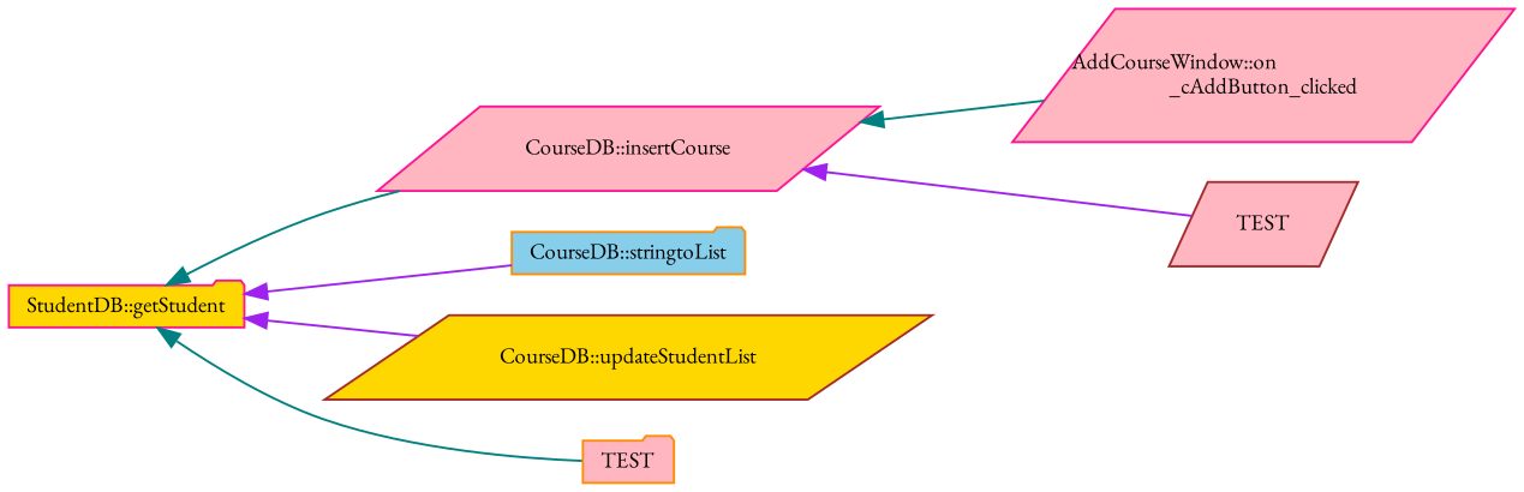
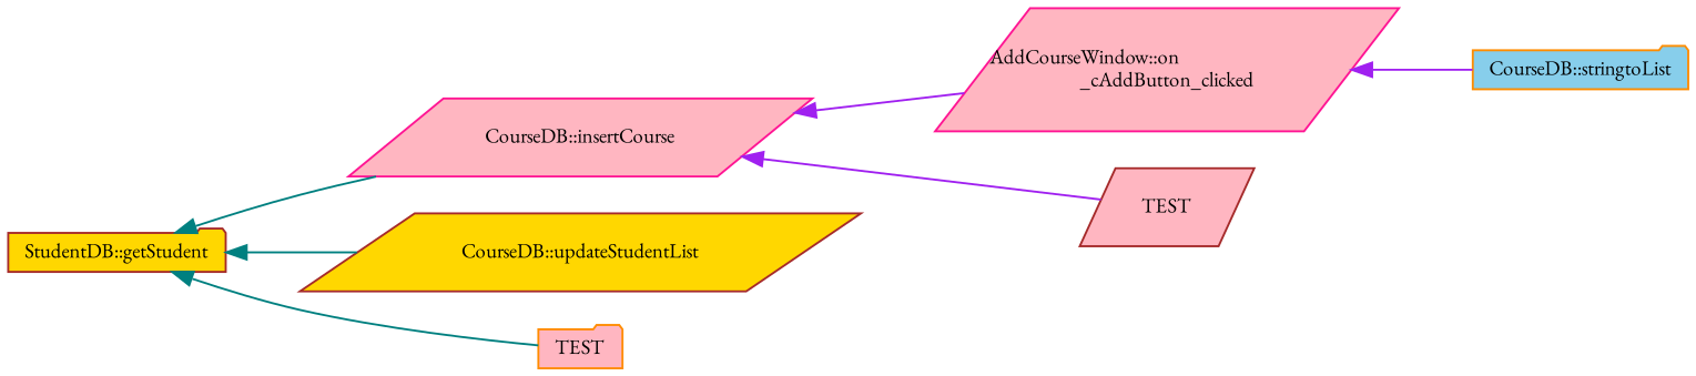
  digraph {
    fontname="EB Garamond"
    rankdir=LR
    node [color=brown fillcolor=lightpink fontname="EB Garamond" fontsize=10 shape=parallelogram style=filled]
    edge [color=purple dir=back fontname="EB Garamond" fontsize=10 labelfontname=Helvetica labelfontsize=10 style=solid]
-   n1 [color=deeppink fillcolor=gold fontcolor=black height=0.2 label="StudentDB::getStudent" shape=folder width=0.4]
+   n1 [fillcolor=gold fontcolor=black height=0.2 label="StudentDB::getStudent" shape=folder width=0.4]
    n2 [color=deeppink height=0.2 label="CourseDB::insertCourse" width=0.4]
    n3 [color=darkorange fillcolor=skyblue height=0.2 label="CourseDB::stringtoList" shape=folder width=0.4]
    n4 [fillcolor=gold height=0.2 label="CourseDB::updateStudentList" width=0.4]
    n5 [color=darkorange height=0.2 label=TEST shape=folder width=0.4]
    n6 [color=deeppink height=0.2 label="AddCourseWindow::on\l_cAddButton_clicked" width=0.4]
    n7 [height=0.2 label=TEST width=0.4]
    n1 -> n2 [color=teal]
-   n1 -> n3
-   n1 -> n4
+   n6 -> n3
+   n1 -> n4 [color=teal]
    n1 -> n5 [color=teal]
-   n2 -> n6 [color=teal]
+   n2 -> n6
    n2 -> n7
  }
